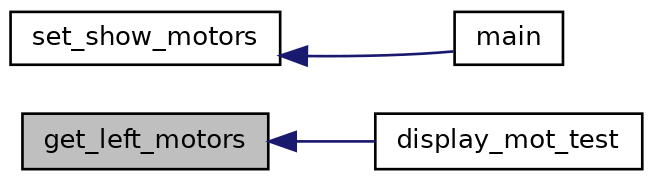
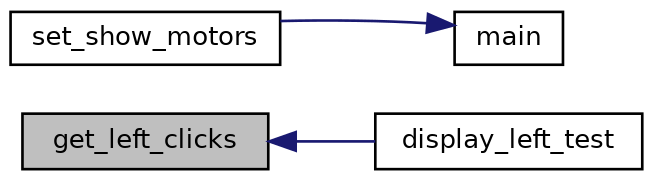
  digraph {
    rankdir=LR
    node [color=black fillcolor=white fontname=Helvetica fontsize=10 shape=record style=filled]
    edge [color=midnightblue dir=back fontname=Helvetica fontsize=10 labelfontname=Helvetica labelfontsize=10 style=solid]
-   n1 [fillcolor=grey75 fontcolor=black height=0.2 label=get_left_motors width=0.4]
-   n2 [height=0.2 label=display_mot_test width=0.4]
+   n1 [fillcolor=grey75 fontcolor=black height=0.2 label=get_left_clicks width=0.4]
+   n2 [height=0.2 label=display_left_test width=0.4]
    n3 [height=0.2 label=set_show_motors width=0.4]
    n4 [height=0.2 label=main width=0.4]
    n1 -> n2
-   n3 -> n4
+   n4 -> n3
  }
